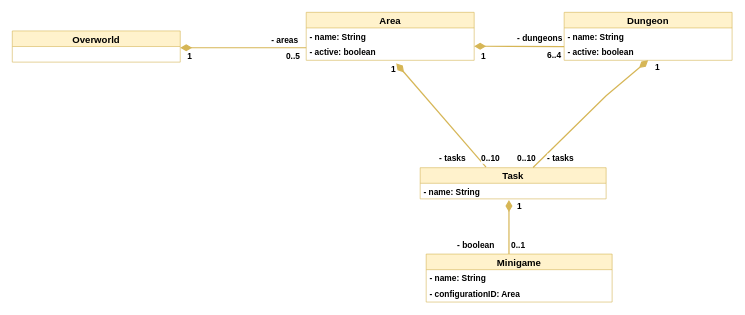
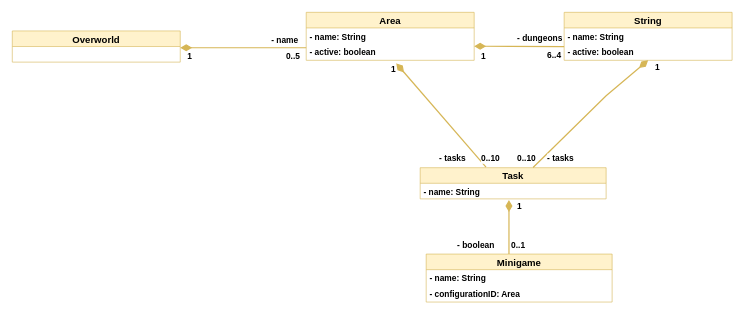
  <mxCell id="0" />
  <mxCell id="1" parent="0" />
  <mxCell id="2" value="Overworld" style="swimlane;fontStyle=1;childLayout=stackLayout;horizontal=1;startSize=26;fillColor=#fff2cc;horizontalStack=0;resizeParent=1;resizeParentMax=0;resizeLast=0;collapsible=1;marginBottom=0;strokeColor=#d6b656;fontSize=16;" parent="1" vertex="1"><mxGeometry x="20" y="51" width="280" height="52" as="geometry" /></mxCell>
  <mxCell id="3" value="Area" style="swimlane;fontStyle=1;childLayout=stackLayout;horizontal=1;startSize=26;fillColor=#fff2cc;horizontalStack=0;resizeParent=1;resizeParentMax=0;resizeLast=0;collapsible=1;marginBottom=0;strokeColor=#d6b656;fontSize=16;" parent="1" vertex="1"><mxGeometry x="510" y="20" width="280" height="80" as="geometry" /></mxCell>
  <mxCell id="4" value="- name: String " style="text;strokeColor=none;fillColor=none;align=left;verticalAlign=top;spacingLeft=4;spacingRight=4;overflow=hidden;rotatable=0;points=[[0,0.5],[1,0.5]];portConstraint=eastwest;fontStyle=1;fontSize=14;" parent="3" vertex="1"><mxGeometry y="26" width="280" height="26" as="geometry" /></mxCell>
  <mxCell id="5" value="- active: boolean" style="text;strokeColor=none;fillColor=none;align=left;verticalAlign=top;spacingLeft=4;spacingRight=4;overflow=hidden;rotatable=0;points=[[0,0.5],[1,0.5]];portConstraint=eastwest;fontStyle=1;fontSize=14;" parent="3" vertex="1"><mxGeometry y="52" width="280" height="28" as="geometry" /></mxCell>
  <mxCell id="6" value="0..5" style="resizable=0;html=1;align=right;verticalAlign=top;labelBackgroundColor=#ffffff;fontSize=14;fontStyle=1;fillColor=#fff2cc;" parent="1" connectable="0" vertex="1"><mxGeometry x="500" y="78.998" as="geometry" /></mxCell>
  <mxCell id="7" value="" style="endArrow=none;html=1;endSize=12;startArrow=diamondThin;startSize=14;startFill=1;strokeWidth=2;fontSize=14;fillColor=#fff2cc;strokeColor=#d6b656;endFill=0;fontStyle=1;rounded=0;" parent="1" edge="1"><mxGeometry relative="1" as="geometry"><mxPoint x="300" y="79" as="sourcePoint" /><mxPoint x="510" y="79" as="targetPoint" /><Array as="points"><mxPoint x="510" y="79" /></Array></mxGeometry></mxCell>
  <mxCell id="8" value="1" style="resizable=0;html=1;align=left;verticalAlign=top;labelBackgroundColor=#ffffff;fontSize=14;fontStyle=1" parent="7" connectable="0" vertex="1"><mxGeometry x="-1" relative="1" as="geometry"><mxPoint x="10" as="offset" /></mxGeometry></mxCell>
- <mxCell id="9" value="Dungeon" style="swimlane;fontStyle=1;childLayout=stackLayout;horizontal=1;startSize=26;fillColor=#fff2cc;horizontalStack=0;resizeParent=1;resizeParentMax=0;resizeLast=0;collapsible=1;marginBottom=0;strokeColor=#d6b656;fontSize=16;" parent="1" vertex="1"><mxGeometry x="940" y="20" width="280" height="80" as="geometry" /></mxCell>
+ <mxCell id="9" value="String" style="swimlane;fontStyle=1;childLayout=stackLayout;horizontal=1;startSize=26;fillColor=#fff2cc;horizontalStack=0;resizeParent=1;resizeParentMax=0;resizeLast=0;collapsible=1;marginBottom=0;strokeColor=#d6b656;fontSize=16;" parent="1" vertex="1"><mxGeometry x="940" y="20" width="280" height="80" as="geometry" /></mxCell>
  <mxCell id="10" value="- name: String " style="text;strokeColor=none;fillColor=none;align=left;verticalAlign=top;spacingLeft=4;spacingRight=4;overflow=hidden;rotatable=0;points=[[0,0.5],[1,0.5]];portConstraint=eastwest;fontStyle=1;fontSize=14;" parent="9" vertex="1"><mxGeometry y="26" width="280" height="26" as="geometry" /></mxCell>
  <mxCell id="11" value="- active: boolean" style="text;strokeColor=none;fillColor=none;align=left;verticalAlign=top;spacingLeft=4;spacingRight=4;overflow=hidden;rotatable=0;points=[[0,0.5],[1,0.5]];portConstraint=eastwest;fontStyle=1;fontSize=14;" parent="9" vertex="1"><mxGeometry y="52" width="280" height="28" as="geometry" /></mxCell>
  <mxCell id="12" value="" style="endArrow=none;html=1;endSize=12;startArrow=diamondThin;startSize=14;startFill=1;strokeWidth=2;fontSize=14;fillColor=#fff2cc;strokeColor=#d6b656;endFill=0;fontStyle=1;rounded=0;" parent="1" edge="1"><mxGeometry relative="1" as="geometry"><mxPoint x="790" y="76.5" as="sourcePoint" /><mxPoint x="940" y="77" as="targetPoint" /><Array as="points" /></mxGeometry></mxCell>
  <mxCell id="13" value="1" style="resizable=0;html=1;align=left;verticalAlign=top;labelBackgroundColor=#ffffff;fontSize=14;fontStyle=1" parent="12" connectable="0" vertex="1"><mxGeometry x="-1" relative="1" as="geometry"><mxPoint x="10" y="1" as="offset" /></mxGeometry></mxCell>
  <mxCell id="14" value="6..4" style="resizable=0;html=1;align=left;verticalAlign=top;labelBackgroundColor=#ffffff;fontSize=14;fontStyle=1" parent="1" connectable="0" vertex="1"><mxGeometry x="910" y="77" as="geometry" /></mxCell>
- <mxCell id="15" value="&lt;div style=&quot;text-align: right&quot;&gt;&lt;font face=&quot;helvetica&quot;&gt;&lt;span style=&quot;font-size: 14px ; background-color: rgb(255 , 255 , 255)&quot;&gt;&lt;b&gt;- areas&lt;/b&gt;&lt;/span&gt;&lt;/font&gt;&lt;/div&gt;" style="text;whiteSpace=wrap;html=1;" parent="1" vertex="1"><mxGeometry x="450" y="51" width="120" height="30" as="geometry" /></mxCell>
+ <mxCell id="15" value="&lt;div style=&quot;text-align: right&quot;&gt;&lt;font face=&quot;helvetica&quot;&gt;&lt;span style=&quot;font-size: 14px ; background-color: rgb(255 , 255 , 255)&quot;&gt;&lt;b&gt;- name&lt;/b&gt;&lt;/span&gt;&lt;/font&gt;&lt;/div&gt;" style="text;whiteSpace=wrap;html=1;" parent="1" vertex="1"><mxGeometry x="450" y="51" width="120" height="30" as="geometry" /></mxCell>
  <mxCell id="16" value="&lt;span style=&quot;color: rgb(0 , 0 , 0) ; font-family: &amp;#34;helvetica&amp;#34; ; font-size: 14px ; font-style: normal ; font-weight: 700 ; letter-spacing: normal ; text-align: right ; text-indent: 0px ; text-transform: none ; word-spacing: 0px ; background-color: rgb(255 , 255 , 255) ; display: inline ; float: none&quot;&gt;- dungeons&lt;/span&gt;" style="text;whiteSpace=wrap;html=1;" parent="1" vertex="1"><mxGeometry x="860" y="49" width="120" height="30" as="geometry" /></mxCell>
  <mxCell id="17" value="Task" style="swimlane;fontStyle=1;childLayout=stackLayout;horizontal=1;startSize=26;fillColor=#fff2cc;horizontalStack=0;resizeParent=1;resizeParentMax=0;resizeLast=0;collapsible=1;marginBottom=0;strokeColor=#d6b656;fontSize=16;" parent="1" vertex="1"><mxGeometry x="700" y="279" width="310" height="52" as="geometry" /></mxCell>
  <mxCell id="18" value="- name: String " style="text;strokeColor=none;fillColor=none;align=left;verticalAlign=top;spacingLeft=4;spacingRight=4;overflow=hidden;rotatable=0;points=[[0,0.5],[1,0.5]];portConstraint=eastwest;fontStyle=1;fontSize=14;" parent="17" vertex="1"><mxGeometry y="26" width="310" height="26" as="geometry" /></mxCell>
  <mxCell id="19" value="" style="endArrow=none;html=1;endSize=12;startArrow=diamondThin;startSize=14;startFill=1;strokeWidth=2;fontSize=14;fillColor=#fff2cc;strokeColor=#d6b656;endFill=0;fontStyle=1;rounded=0;entryX=0.354;entryY=-0.015;entryDx=0;entryDy=0;exitX=0.536;exitY=1.179;exitDx=0;exitDy=0;exitPerimeter=0;entryPerimeter=0;" parent="1" source="5" target="17" edge="1"><mxGeometry relative="1" as="geometry"><mxPoint x="660.08" y="150.012" as="sourcePoint" /><mxPoint x="1200" y="269.5" as="targetPoint" /><Array as="points" /></mxGeometry></mxCell>
  <mxCell id="20" value="1" style="resizable=0;html=1;align=left;verticalAlign=top;labelBackgroundColor=#ffffff;fontSize=14;fontStyle=1" parent="19" connectable="0" vertex="1"><mxGeometry x="-1" relative="1" as="geometry"><mxPoint x="-10" y="-5" as="offset" /></mxGeometry></mxCell>
  <mxCell id="21" value="" style="endArrow=none;html=1;endSize=12;startArrow=diamondThin;startSize=14;startFill=1;strokeWidth=2;fontSize=14;fillColor=#fff2cc;strokeColor=#d6b656;endFill=0;fontStyle=1;rounded=0;entryX=0.607;entryY=-0.007;entryDx=0;entryDy=0;exitX=1;exitY=0;exitDx=0;exitDy=0;entryPerimeter=0;" parent="1" target="17" edge="1"><mxGeometry relative="1" as="geometry"><mxPoint x="1080" y="100" as="sourcePoint" /><mxPoint x="1149.52" y="305.95" as="targetPoint" /><Array as="points"><mxPoint x="1010" y="159" /></Array></mxGeometry></mxCell>
  <mxCell id="22" value="1" style="resizable=0;html=1;align=left;verticalAlign=top;labelBackgroundColor=#ffffff;fontSize=14;fontStyle=1" parent="21" connectable="0" vertex="1"><mxGeometry x="-1" relative="1" as="geometry"><mxPoint x="10" y="-4" as="offset" /></mxGeometry></mxCell>
  <mxCell id="23" value="&lt;span style=&quot;color: rgb(0 , 0 , 0) ; font-family: &amp;#34;helvetica&amp;#34; ; font-size: 14px ; font-style: normal ; font-weight: 700 ; letter-spacing: normal ; text-align: right ; text-indent: 0px ; text-transform: none ; word-spacing: 0px ; background-color: rgb(255 , 255 , 255) ; display: inline ; float: none&quot;&gt;- tasks&lt;/span&gt;" style="text;whiteSpace=wrap;html=1;" parent="1" vertex="1"><mxGeometry x="730" y="249" width="120" height="30" as="geometry" /></mxCell>
  <mxCell id="24" value="0..10" style="resizable=0;html=1;align=left;verticalAlign=top;labelBackgroundColor=#ffffff;fontSize=14;fontStyle=1" parent="1" connectable="0" vertex="1"><mxGeometry x="800" y="249.002" as="geometry" /></mxCell>
  <mxCell id="25" value="0..10" style="resizable=0;html=1;align=left;verticalAlign=top;labelBackgroundColor=#ffffff;fontSize=14;fontStyle=1" parent="1" connectable="0" vertex="1"><mxGeometry x="860" y="249.002" as="geometry" /></mxCell>
  <mxCell id="26" value="Minigame" style="swimlane;fontStyle=1;childLayout=stackLayout;horizontal=1;startSize=26;fillColor=#fff2cc;horizontalStack=0;resizeParent=1;resizeParentMax=0;resizeLast=0;collapsible=1;marginBottom=0;strokeColor=#d6b656;fontSize=16;" parent="1" vertex="1"><mxGeometry x="710" y="423" width="310" height="80" as="geometry" /></mxCell>
  <mxCell id="27" value="- name: String" style="text;strokeColor=none;fillColor=none;align=left;verticalAlign=top;spacingLeft=4;spacingRight=4;overflow=hidden;rotatable=0;points=[[0,0.5],[1,0.5]];portConstraint=eastwest;fontStyle=1;fontSize=14;" parent="26" vertex="1"><mxGeometry y="26" width="310" height="26" as="geometry" /></mxCell>
  <mxCell id="28" value="- configurationID: Area" style="text;strokeColor=none;fillColor=none;align=left;verticalAlign=top;spacingLeft=4;spacingRight=4;overflow=hidden;rotatable=0;points=[[0,0.5],[1,0.5]];portConstraint=eastwest;fontStyle=1;fontSize=14;" parent="26" vertex="1"><mxGeometry y="52" width="310" height="28" as="geometry" /></mxCell>
  <mxCell id="29" value="" style="endArrow=none;html=1;endSize=12;startArrow=diamondThin;startSize=14;startFill=1;strokeWidth=2;fontSize=14;fillColor=#fff2cc;strokeColor=#d6b656;endFill=0;fontStyle=1;rounded=0;entryX=0.607;entryY=-0.007;entryDx=0;entryDy=0;entryPerimeter=0;" parent="1" edge="1"><mxGeometry relative="1" as="geometry"><mxPoint x="848" y="333" as="sourcePoint" /><mxPoint x="848" y="422.998" as="targetPoint" /><Array as="points" /></mxGeometry></mxCell>
  <mxCell id="30" value="1" style="resizable=0;html=1;align=left;verticalAlign=top;labelBackgroundColor=#ffffff;fontSize=14;fontStyle=1" parent="29" connectable="0" vertex="1"><mxGeometry x="-1" relative="1" as="geometry"><mxPoint x="12" y="-4" as="offset" /></mxGeometry></mxCell>
  <mxCell id="31" value="0..1" style="resizable=0;html=1;align=left;verticalAlign=top;labelBackgroundColor=#ffffff;fontSize=14;fontStyle=1;fillColor=#fff2cc;" parent="1" connectable="0" vertex="1"><mxGeometry x="850" y="393.002" as="geometry" /></mxCell>
  <mxCell id="32" value="&lt;span style=&quot;color: rgb(0 , 0 , 0) ; font-family: &amp;#34;helvetica&amp;#34; ; font-size: 14px ; font-style: normal ; font-weight: 700 ; letter-spacing: normal ; text-align: right ; text-indent: 0px ; text-transform: none ; word-spacing: 0px ; background-color: rgb(255 , 255 , 255) ; display: inline ; float: none&quot;&gt;- boolean&lt;/span&gt;" style="text;whiteSpace=wrap;html=1;" parent="1" vertex="1"><mxGeometry x="760" y="393" width="80" height="30" as="geometry" /></mxCell>
  <mxCell id="33" value="&lt;meta charset=&quot;utf-8&quot;&gt;&lt;span style=&quot;color: rgb(0, 0, 0); font-family: helvetica; font-size: 14px; font-style: normal; font-weight: 700; letter-spacing: normal; text-align: right; text-indent: 0px; text-transform: none; word-spacing: 0px; background-color: rgb(255, 255, 255); display: inline; float: none;&quot;&gt;- tasks&lt;/span&gt;" style="text;whiteSpace=wrap;html=1;" vertex="1" parent="1"><mxGeometry x="910" y="249" width="70" height="30" as="geometry" /></mxCell>
